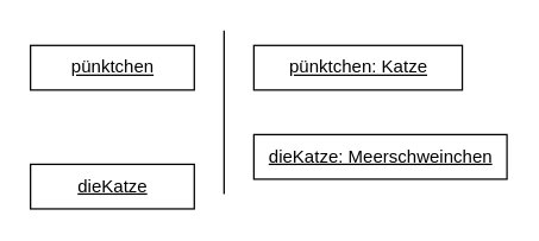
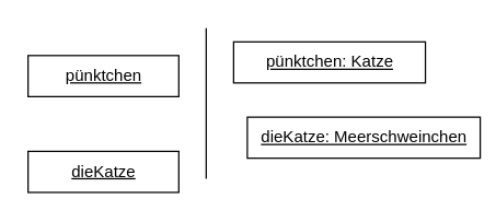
  <mxCell id="0" />
  <mxCell id="1" parent="0" />
- <mxCell id="2" value="pünktchen" style="html=1;fontStyle=4" vertex="1" parent="1"><mxGeometry x="20" y="30" width="110" height="30" as="geometry" /></mxCell>
+ <mxCell id="2" value="pünktchen" style="html=1;fontStyle=4" vertex="1" parent="1"><mxGeometry x="20" y="40" width="110" height="30" as="geometry" /></mxCell>
  <mxCell id="3" value="pünktchen: Katze" style="html=1;fontStyle=4" vertex="1" parent="1"><mxGeometry x="170" y="30" width="140" height="30" as="geometry" /></mxCell>
  <mxCell id="4" value="dieKatze" style="html=1;fontStyle=4" vertex="1" parent="1"><mxGeometry x="20" y="110" width="110" height="30" as="geometry" /></mxCell>
- <mxCell id="5" value="dieKatze: Meerschweinchen" style="html=1;fontStyle=4" vertex="1" parent="1"><mxGeometry x="170" y="90" width="170" height="30" as="geometry" /></mxCell>
+ <mxCell id="5" value="dieKatze: Meerschweinchen" style="html=1;fontStyle=4" vertex="1" parent="1"><mxGeometry x="180" y="85" width="170" height="30" as="geometry" /></mxCell>
  <mxCell id="6" value="" style="line;strokeWidth=1;fillColor=none;align=left;verticalAlign=middle;spacingTop=-1;spacingLeft=3;spacingRight=3;rotatable=0;labelPosition=right;points=[];portConstraint=eastwest;direction=south;" vertex="1" parent="1"><mxGeometry x="146" y="20" width="8" height="110" as="geometry" /></mxCell>
